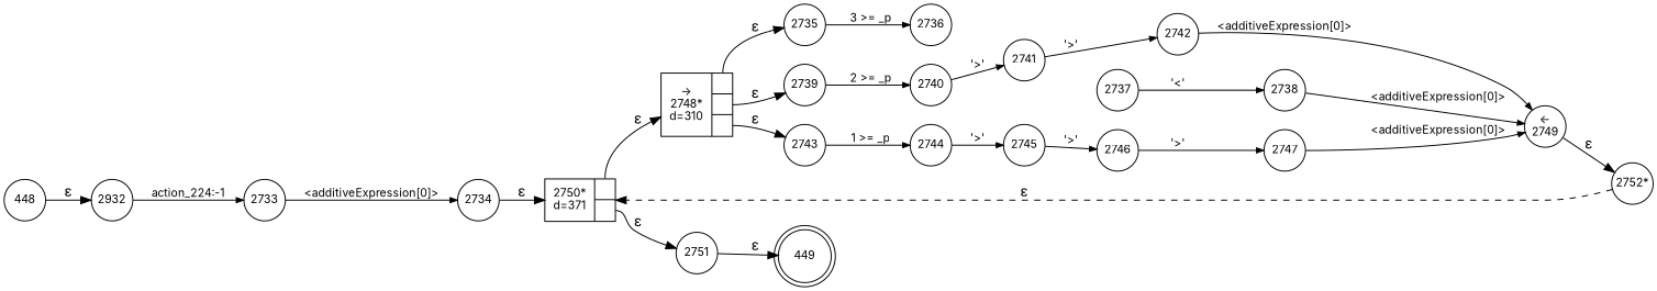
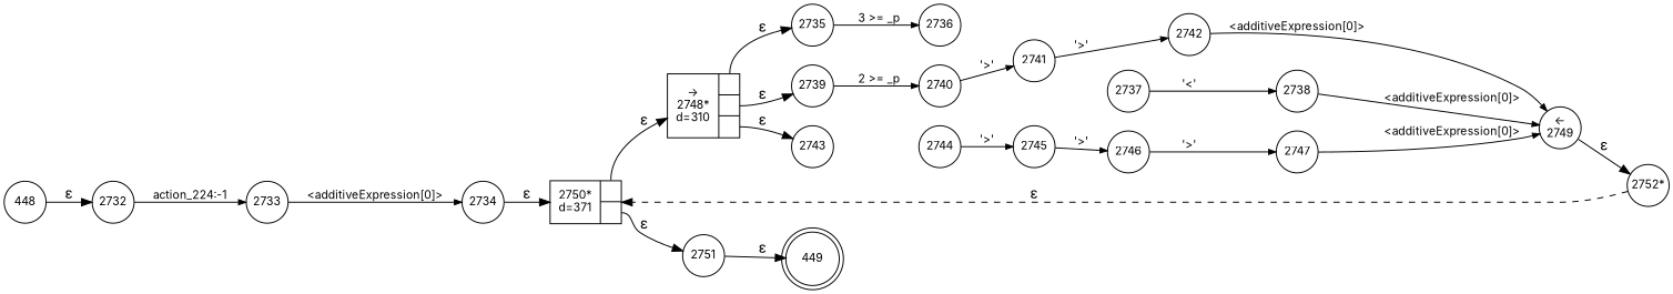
  digraph {
    fontname=Inter
    rankdir=LR
    node [fixedsize=true fontname=Inter fontsize=11 shape=circle peripheries=1]
    edge [fontname=Inter arrowhead=normal arrowsize=.7 fontsize=11]
    n1 [label=449 shape=doublecircle width=.6 peripheries=""]
    n2 [label=448 width=.55]
-   n3 [label=2932 width=.55]
+   n3 [label=2732 width=.55]
    n4 [label=2733 width=.55]
    n5 [label="2752*" width=.55]
    n6 [fixedsize=false label="{2750*\nd=371|{<p0>|<p1>}}" shape=record]
    n7 [fixedsize=false label="{&rarr;\n2748*\nd=310|{<p0>|<p1>|<p2>}}" shape=record]
    n8 [label=2751 width=.55]
    n9 [label=2734 width=.55]
    n10 [label=2735 width=.55]
    n11 [label=2736 width=.55]
    n12 [label=2737 width=.55]
    n13 [label=2738 width=.55]
    n14 [label="&larr;\n2749" width=.55]
    n15 [label=2739 width=.55]
    n16 [label=2740 width=.55]
    n17 [label=2741 width=.55]
    n18 [label=2742 width=.55]
    n19 [label=2743 width=.55]
    n20 [label=2744 width=.55]
    n21 [label=2745 width=.55]
    n22 [label=2746 width=.55]
    n23 [label=2747 width=.55]
    n2 -> n3 [label="&epsilon;" arrowhead="" arrowsize="" fontsize=""]
    n3 -> n4 [label="action_224:-1"]
    n4 -> n9 [label="<additiveExpression[0]>"]
    n5 -> n6 [label="&epsilon;" style=dashed arrowhead="" arrowsize="" fontsize=""]
    n6 -> n7 [label="&epsilon;" tailport=p0 arrowhead="" arrowsize="" fontsize=""]
    n6 -> n8 [label="&epsilon;" tailport=p1 arrowhead="" arrowsize="" fontsize=""]
    n7 -> n10 [label="&epsilon;" tailport=p0 arrowhead="" arrowsize="" fontsize=""]
    n7 -> n15 [label="&epsilon;" tailport=p1 arrowhead="" arrowsize="" fontsize=""]
    n7 -> n19 [label="&epsilon;" tailport=p2 arrowhead="" arrowsize="" fontsize=""]
    n8 -> n1 [label="&epsilon;" arrowhead="" arrowsize="" fontsize=""]
    n9 -> n6 [label="&epsilon;" arrowhead="" arrowsize="" fontsize=""]
    n10 -> n11 [label="3 >= _p"]
    n12 -> n13 [label="'<'"]
    n13 -> n14 [label="<additiveExpression[0]>"]
    n14 -> n5 [label="&epsilon;" arrowhead="" arrowsize="" fontsize=""]
    n15 -> n16 [label="2 >= _p"]
    n16 -> n17 [label="'>'"]
    n17 -> n18 [label="'>'"]
    n18 -> n14 [label="<additiveExpression[0]>"]
-   n19 -> n20 [label="1 >= _p"]
    n20 -> n21 [label="'>'"]
    n21 -> n22 [label="'>'"]
    n22 -> n23 [label="'>'"]
    n23 -> n14 [label="<additiveExpression[0]>"]
  }
